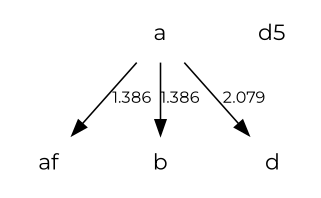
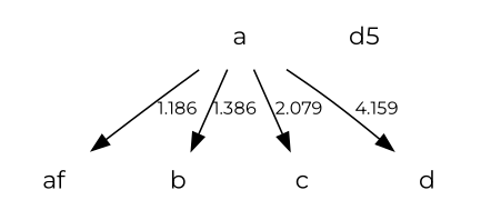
  digraph {
    fontname=Montserrat
    node [fontname=Montserrat shape=plaintext]
    edge [fontname=Montserrat fontsize=10 style=solid]
    n1 [label=a]
    n2 [label=af]
    n3 [label=b]
+   n4 [label=c]
    n5 [label=d]
    n6 [label=d5]
-   n1 -> n2 [label=1.386]
+   n1 -> n2 [label=1.186]
    n1 -> n3 [label=1.386]
-   n1 -> n5 [label=2.079]
+   n1 -> n4 [label=2.079]
+   n1 -> n5 [label=4.159]
  }
